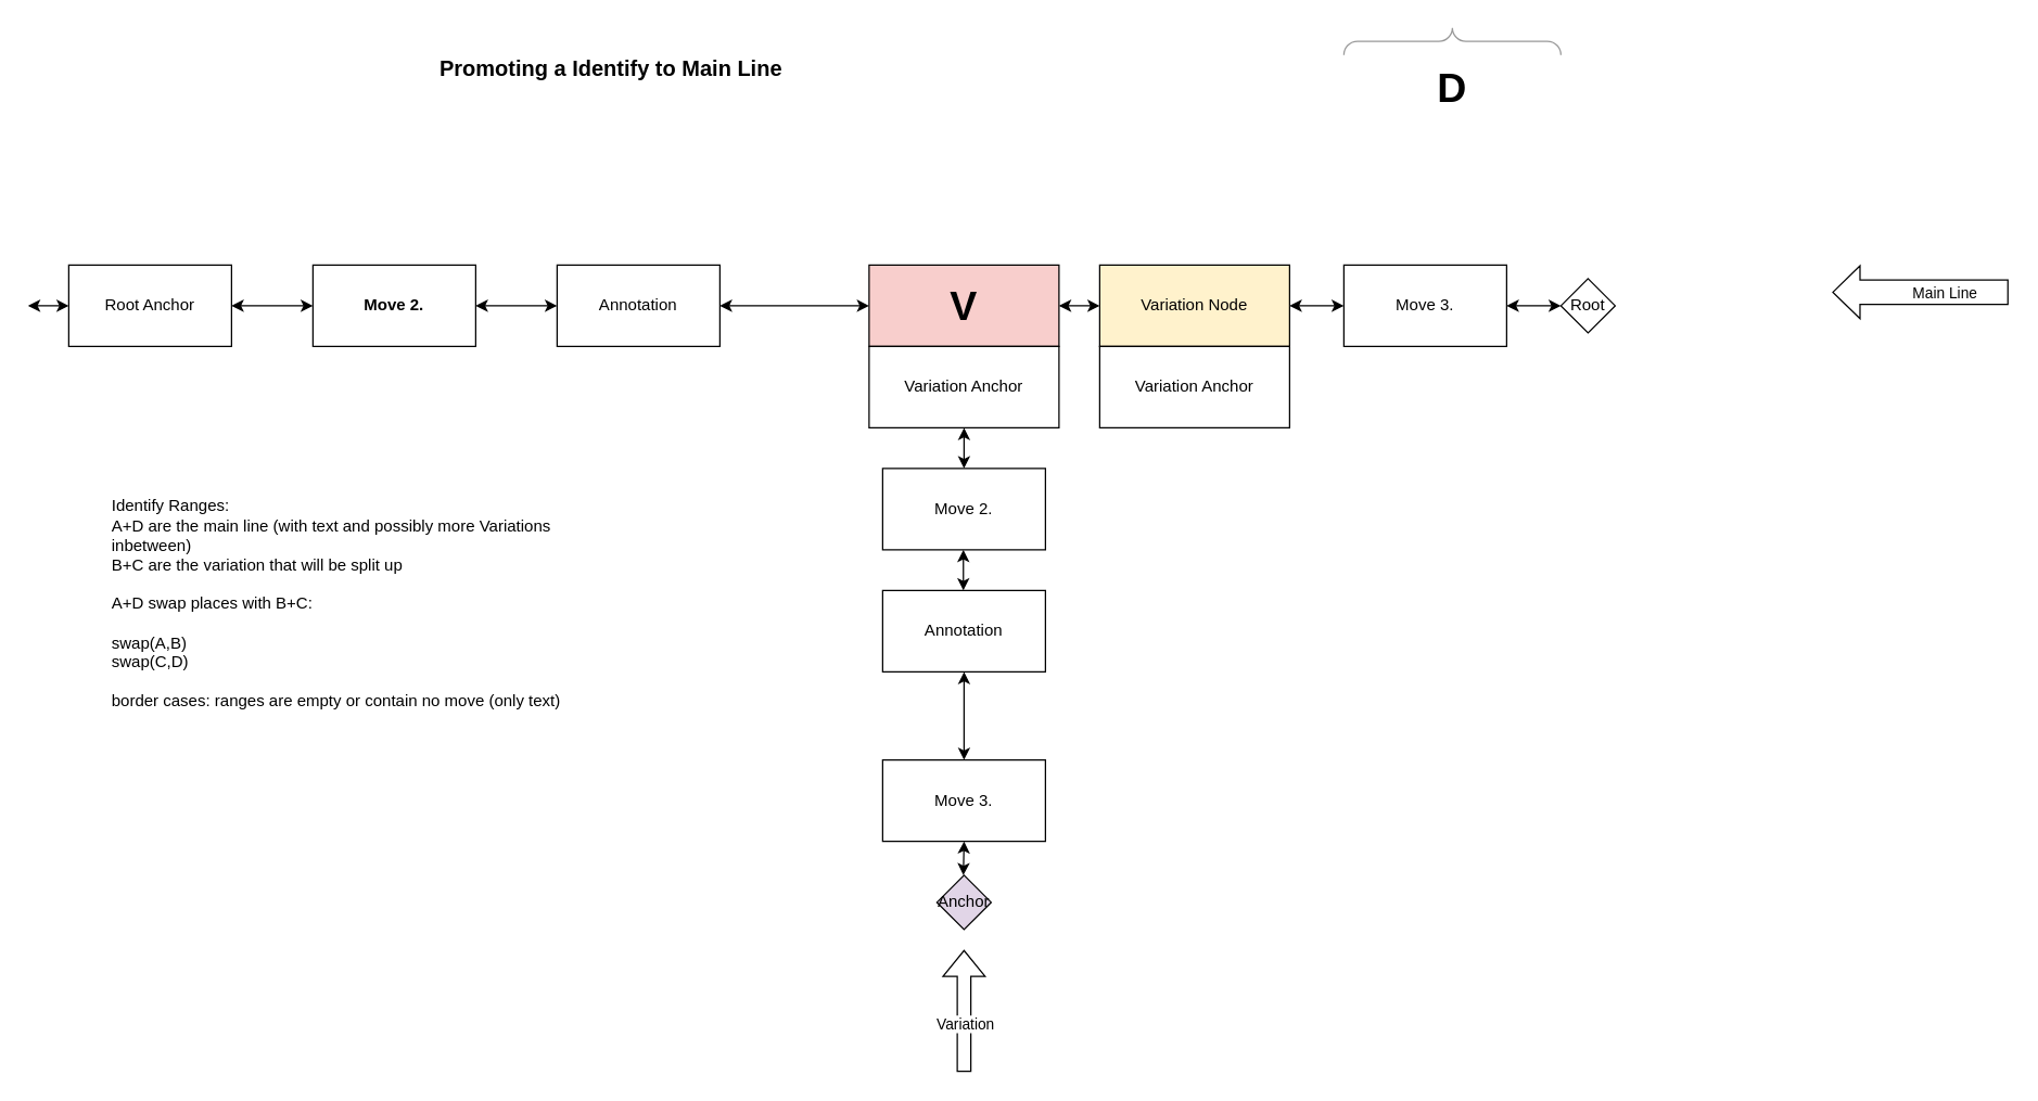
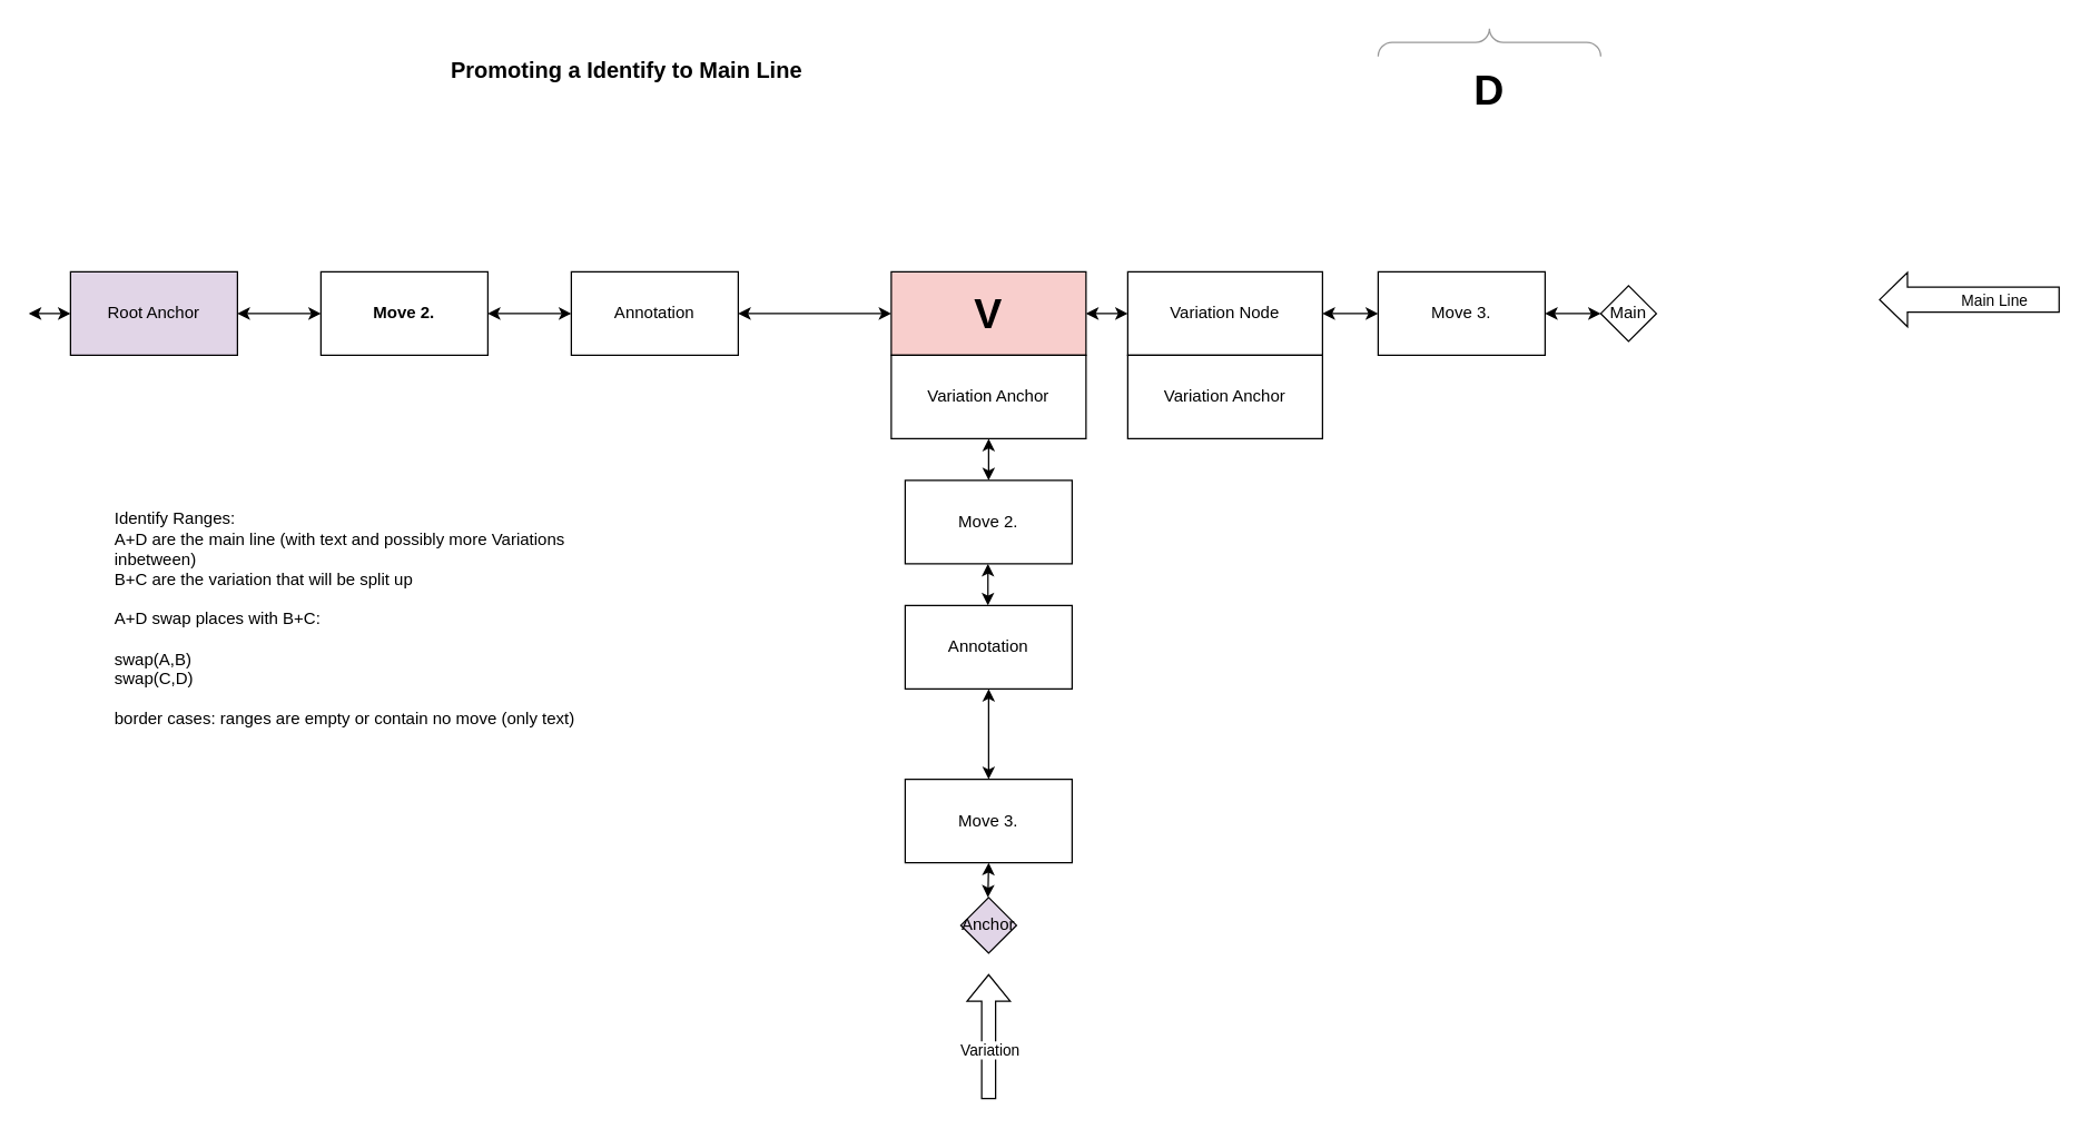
  <mxCell id="0" />
  <mxCell id="1" parent="0" />
- <mxCell id="2" value="Root Anchor" style="rounded=0;whiteSpace=wrap;html=1;" vertex="1" parent="1"><mxGeometry x="50" y="195" width="120" height="60" as="geometry" /></mxCell>
+ <mxCell id="2" value="Root Anchor" style="rounded=0;whiteSpace=wrap;html=1;fillColor=#e1d5e7;" vertex="1" parent="1"><mxGeometry x="50" y="195" width="120" height="60" as="geometry" /></mxCell>
  <mxCell id="3" value="Annotation" style="rounded=0;whiteSpace=wrap;html=1;" vertex="1" parent="1"><mxGeometry x="410" y="195" width="120" height="60" as="geometry" /></mxCell>
  <mxCell id="4" value="&lt;b&gt;Move 2.&lt;/b&gt;" style="rounded=0;whiteSpace=wrap;html=1;" vertex="1" parent="1"><mxGeometry x="230" y="195" width="120" height="60" as="geometry" /></mxCell>
  <mxCell id="5" value="" style="endArrow=classic;startArrow=classic;html=1;rounded=0;" edge="1" parent="1" source="2"><mxGeometry width="50" height="50" relative="1" as="geometry"><mxPoint x="170" y="275" as="sourcePoint" /><mxPoint x="230" y="225" as="targetPoint" /></mxGeometry></mxCell>
  <mxCell id="6" value="" style="endArrow=classic;startArrow=classic;html=1;rounded=0;" edge="1" parent="1" source="4"><mxGeometry width="50" height="50" relative="1" as="geometry"><mxPoint x="520" y="225" as="sourcePoint" /><mxPoint x="410" y="225" as="targetPoint" /></mxGeometry></mxCell>
  <mxCell id="7" value="Move 3." style="rounded=0;whiteSpace=wrap;html=1;" vertex="1" parent="1"><mxGeometry x="990" y="195" width="120" height="60" as="geometry" /></mxCell>
  <mxCell id="8" value="" style="endArrow=classic;startArrow=classic;html=1;rounded=0;entryX=0;entryY=0.5;entryDx=0;entryDy=0;exitX=1;exitY=0.5;exitDx=0;exitDy=0;" edge="1" parent="1" source="24" target="7"><mxGeometry width="50" height="50" relative="1" as="geometry"><mxPoint x="930" y="225" as="sourcePoint" /><mxPoint x="850" y="415" as="targetPoint" /></mxGeometry></mxCell>
- <mxCell id="9" value="Root" style="rhombus;whiteSpace=wrap;html=1;" vertex="1" parent="1"><mxGeometry x="1150" y="205" width="40" height="40" as="geometry" /></mxCell>
+ <mxCell id="9" value="Main" style="rhombus;whiteSpace=wrap;html=1;" vertex="1" parent="1"><mxGeometry x="1150" y="205" width="40" height="40" as="geometry" /></mxCell>
  <mxCell id="10" value="Promoting a Identify to Main Line" style="text;html=1;strokeColor=none;fillColor=none;align=center;verticalAlign=middle;whiteSpace=wrap;rounded=0;fontStyle=1;fontSize=16;" vertex="1" parent="1"><mxGeometry x="290" y="35" width="320" height="30" as="geometry" /></mxCell>
  <mxCell id="11" value="Identify Ranges:&lt;br&gt;A+D are the main line (with text and possibly more Variations inbetween)&lt;br&gt;B+C are the variation that will be split up&lt;br&gt;&lt;br&gt;A+D swap places with B+C:&lt;br&gt;&lt;br&gt;swap(A,B)&lt;br&gt;swap(C,D)&lt;br&gt;&lt;br&gt;border cases: ranges are empty or contain no move (only text)" style="text;html=1;strokeColor=none;fillColor=none;align=left;verticalAlign=middle;whiteSpace=wrap;rounded=0;" vertex="1" parent="1"><mxGeometry x="80" y="335" width="380" height="220" as="geometry" /></mxCell>
  <mxCell id="12" value="" style="shape=flexArrow;endArrow=classic;html=1;rounded=0;strokeWidth=1;width=18;endSize=6.33;" edge="1" parent="1"><mxGeometry width="50" height="50" relative="1" as="geometry"><mxPoint x="1480" y="215" as="sourcePoint" /><mxPoint x="1350" y="215" as="targetPoint" /></mxGeometry></mxCell>
  <mxCell id="13" value="Main Line" style="edgeLabel;html=1;align=center;verticalAlign=middle;resizable=0;points=[];" connectable="0" vertex="1" parent="12"><mxGeometry x="-0.262" relative="1" as="geometry"><mxPoint as="offset" /></mxGeometry></mxCell>
  <mxCell id="14" value="&lt;font style=&quot;font-size: 30px;&quot;&gt;&lt;b&gt;V&lt;/b&gt;&lt;/font&gt;" style="rounded=0;whiteSpace=wrap;html=1;fillColor=#f8cecc;" vertex="1" parent="1"><mxGeometry x="640" y="195" width="140" height="60" as="geometry" /></mxCell>
  <mxCell id="15" value="Variation Anchor" style="rounded=0;whiteSpace=wrap;html=1;" vertex="1" parent="1"><mxGeometry x="640" y="255" width="140" height="60" as="geometry" /></mxCell>
  <mxCell id="16" value="Move 2." style="rounded=0;whiteSpace=wrap;html=1;" vertex="1" parent="1"><mxGeometry x="650" y="345" width="120" height="60" as="geometry" /></mxCell>
  <mxCell id="17" value="Move 3." style="rounded=0;whiteSpace=wrap;html=1;" vertex="1" parent="1"><mxGeometry x="650" y="560" width="120" height="60" as="geometry" /></mxCell>
  <mxCell id="18" value="Anchor" style="rhombus;whiteSpace=wrap;html=1;fillColor=#e1d5e7;" vertex="1" parent="1"><mxGeometry x="690" y="645" width="40" height="40" as="geometry" /></mxCell>
  <mxCell id="19" value="" style="endArrow=classic;startArrow=classic;html=1;rounded=0;exitX=0.5;exitY=0;exitDx=0;exitDy=0;entryX=0.5;entryY=1;entryDx=0;entryDy=0;" edge="1" parent="1" source="16" target="15"><mxGeometry width="50" height="50" relative="1" as="geometry"><mxPoint x="930" y="465" as="sourcePoint" /><mxPoint x="980" y="415" as="targetPoint" /></mxGeometry></mxCell>
  <mxCell id="20" value="" style="endArrow=classic;startArrow=classic;html=1;rounded=0;exitX=0.5;exitY=0;exitDx=0;exitDy=0;entryX=0.5;entryY=1;entryDx=0;entryDy=0;" edge="1" parent="1"><mxGeometry width="50" height="50" relative="1" as="geometry"><mxPoint x="709.5" y="435" as="sourcePoint" /><mxPoint x="709.5" y="405" as="targetPoint" /></mxGeometry></mxCell>
  <mxCell id="21" value="" style="endArrow=classic;startArrow=classic;html=1;rounded=0;exitX=0.5;exitY=0;exitDx=0;exitDy=0;entryX=0.5;entryY=1;entryDx=0;entryDy=0;" edge="1" parent="1" target="17"><mxGeometry width="50" height="50" relative="1" as="geometry"><mxPoint x="709.5" y="645" as="sourcePoint" /><mxPoint x="710" y="630" as="targetPoint" /></mxGeometry></mxCell>
  <mxCell id="22" value="" style="shape=flexArrow;endArrow=classic;html=1;rounded=0;" edge="1" parent="1"><mxGeometry width="50" height="50" relative="1" as="geometry"><mxPoint x="710" y="790" as="sourcePoint" /><mxPoint x="710" y="700" as="targetPoint" /></mxGeometry></mxCell>
  <mxCell id="23" value="Variation" style="edgeLabel;html=1;align=center;verticalAlign=middle;resizable=0;points=[];" connectable="0" vertex="1" parent="22"><mxGeometry x="-0.2" y="-4" relative="1" as="geometry"><mxPoint x="-4" as="offset" /></mxGeometry></mxCell>
- <mxCell id="24" value="Variation Node" style="rounded=0;whiteSpace=wrap;html=1;fillColor=#fff2cc;" vertex="1" parent="1"><mxGeometry x="810" y="195" width="140" height="60" as="geometry" /></mxCell>
+ <mxCell id="24" value="Variation Node" style="rounded=0;whiteSpace=wrap;html=1;" vertex="1" parent="1"><mxGeometry x="810" y="195" width="140" height="60" as="geometry" /></mxCell>
  <mxCell id="25" value="Variation Anchor" style="rounded=0;whiteSpace=wrap;html=1;" vertex="1" parent="1"><mxGeometry x="810" y="255" width="140" height="60" as="geometry" /></mxCell>
  <mxCell id="26" value="" style="edgeStyle=orthogonalEdgeStyle;rounded=0;orthogonalLoop=1;jettySize=auto;html=1;" edge="1" parent="1"><mxGeometry relative="1" as="geometry"><mxPoint x="480" y="545" as="targetPoint" /></mxGeometry></mxCell>
  <mxCell id="27" value="" style="edgeStyle=orthogonalEdgeStyle;rounded=0;orthogonalLoop=1;jettySize=auto;html=1;" edge="1" parent="1"><mxGeometry relative="1" as="geometry"><mxPoint x="480" y="545" as="targetPoint" /></mxGeometry></mxCell>
  <mxCell id="28" value="" style="endArrow=classic;startArrow=classic;html=1;rounded=0;entryX=0;entryY=0.5;entryDx=0;entryDy=0;" edge="1" parent="1" target="24"><mxGeometry width="50" height="50" relative="1" as="geometry"><mxPoint x="780" y="225" as="sourcePoint" /><mxPoint x="1150" y="415" as="targetPoint" /></mxGeometry></mxCell>
  <mxCell id="29" value="" style="endArrow=classic;startArrow=classic;html=1;rounded=0;exitX=1;exitY=0.5;exitDx=0;exitDy=0;" edge="1" parent="1" source="7"><mxGeometry width="50" height="50" relative="1" as="geometry"><mxPoint x="1100" y="275" as="sourcePoint" /><mxPoint x="1150" y="225" as="targetPoint" /></mxGeometry></mxCell>
  <mxCell id="30" value="" style="endArrow=classic;startArrow=classic;html=1;rounded=0;entryX=0;entryY=0.5;entryDx=0;entryDy=0;" edge="1" parent="1" target="2"><mxGeometry width="50" height="50" relative="1" as="geometry"><mxPoint x="20" y="225" as="sourcePoint" /><mxPoint x="80" y="135" as="targetPoint" /></mxGeometry></mxCell>
  <mxCell id="31" value="" style="endArrow=classic;startArrow=classic;html=1;rounded=0;edgeStyle=orthogonalEdgeStyle;entryX=1;entryY=0.5;entryDx=0;entryDy=0;exitX=0;exitY=0.5;exitDx=0;exitDy=0;" edge="1" parent="1" source="14" target="3"><mxGeometry width="100" height="100" relative="1" as="geometry"><mxPoint x="70" y="405" as="sourcePoint" /><mxPoint x="170" y="305" as="targetPoint" /></mxGeometry></mxCell>
  <mxCell id="32" value="Annotation" style="rounded=0;whiteSpace=wrap;html=1;" vertex="1" parent="1"><mxGeometry x="650" y="435" width="120" height="60" as="geometry" /></mxCell>
  <mxCell id="33" value="" style="endArrow=classic;startArrow=classic;html=1;rounded=0;exitX=0.5;exitY=0;exitDx=0;exitDy=0;entryX=0.5;entryY=1;entryDx=0;entryDy=0;" edge="1" parent="1" source="17" target="32"><mxGeometry width="50" height="50" relative="1" as="geometry"><mxPoint x="880" y="535" as="sourcePoint" /><mxPoint x="930" y="485" as="targetPoint" /></mxGeometry></mxCell>
  <mxCell id="34" value="&lt;font style=&quot;font-size: 30px;&quot;&gt;&lt;b&gt;D&lt;/b&gt;&lt;/font&gt;" style="verticalLabelPosition=bottom;shadow=0;dashed=0;align=center;html=1;verticalAlign=top;strokeWidth=1;shape=mxgraph.mockup.markup.curlyBrace;whiteSpace=wrap;strokeColor=#999999;" vertex="1" parent="1"><mxGeometry x="990" y="20" width="160" height="20" as="geometry" /></mxCell>
